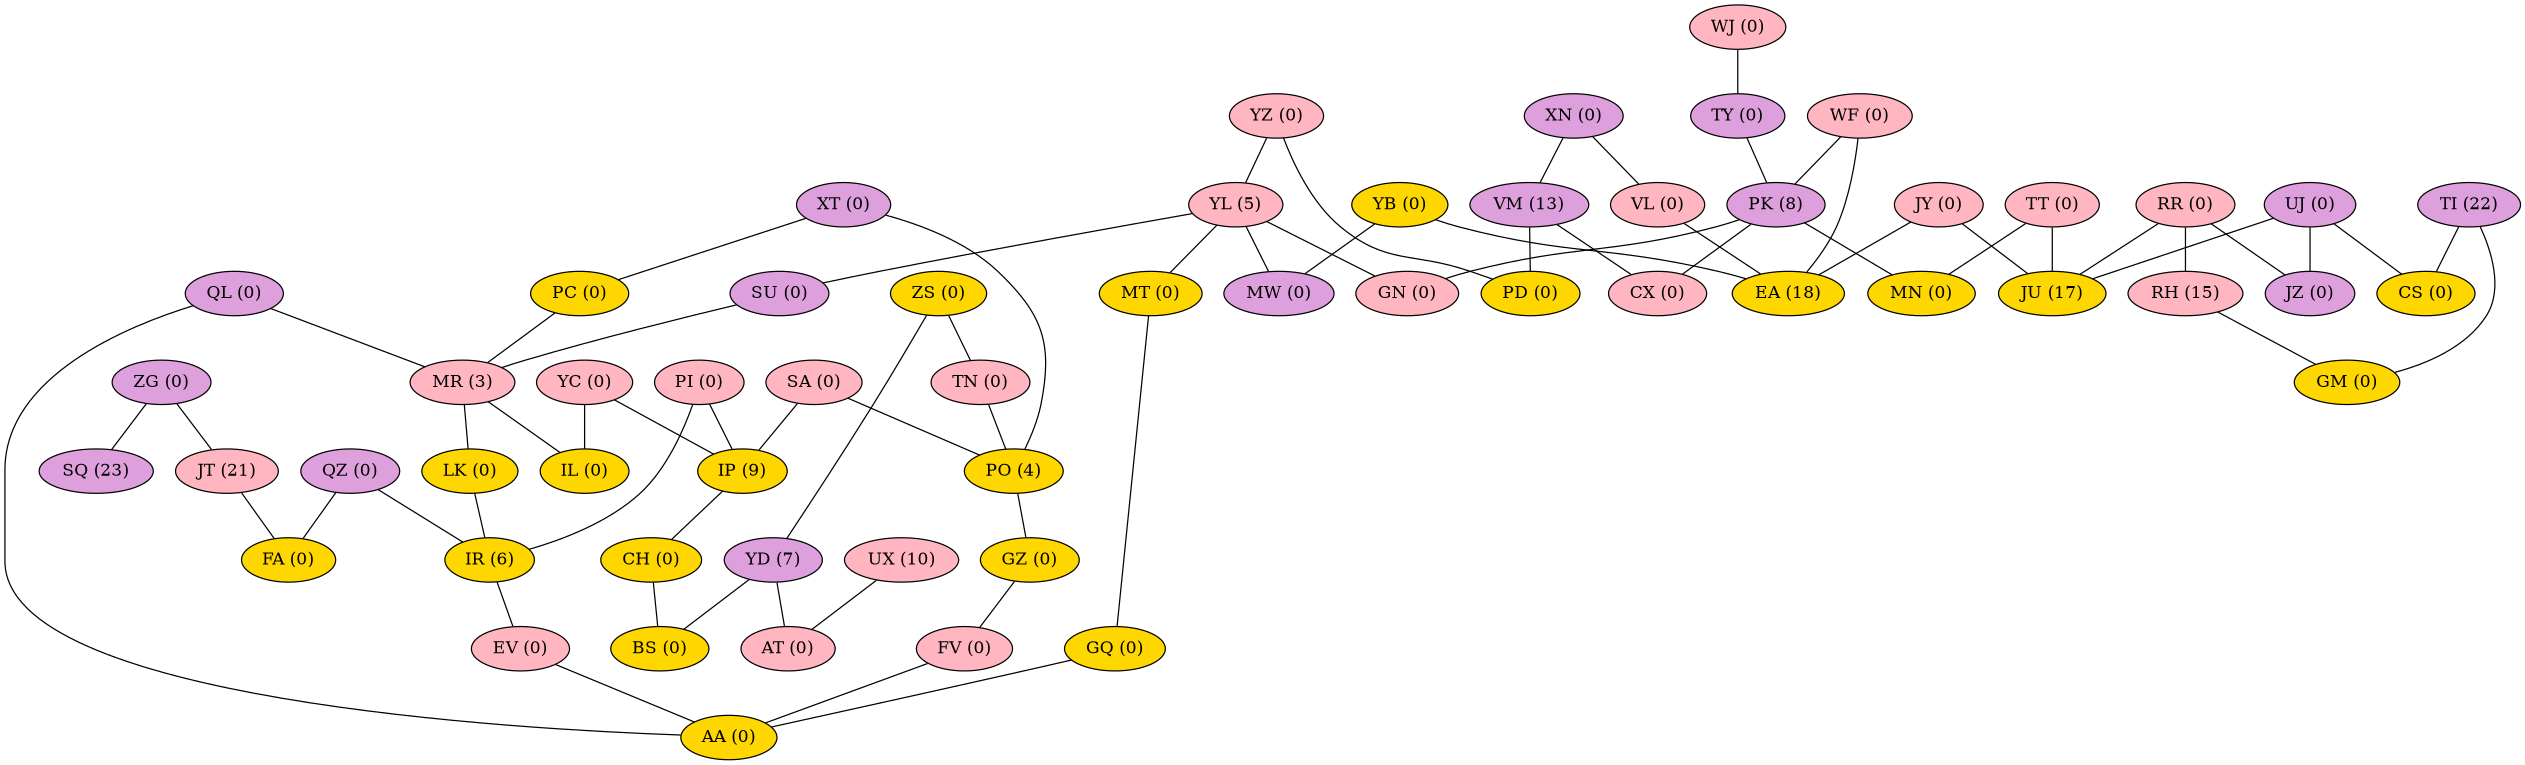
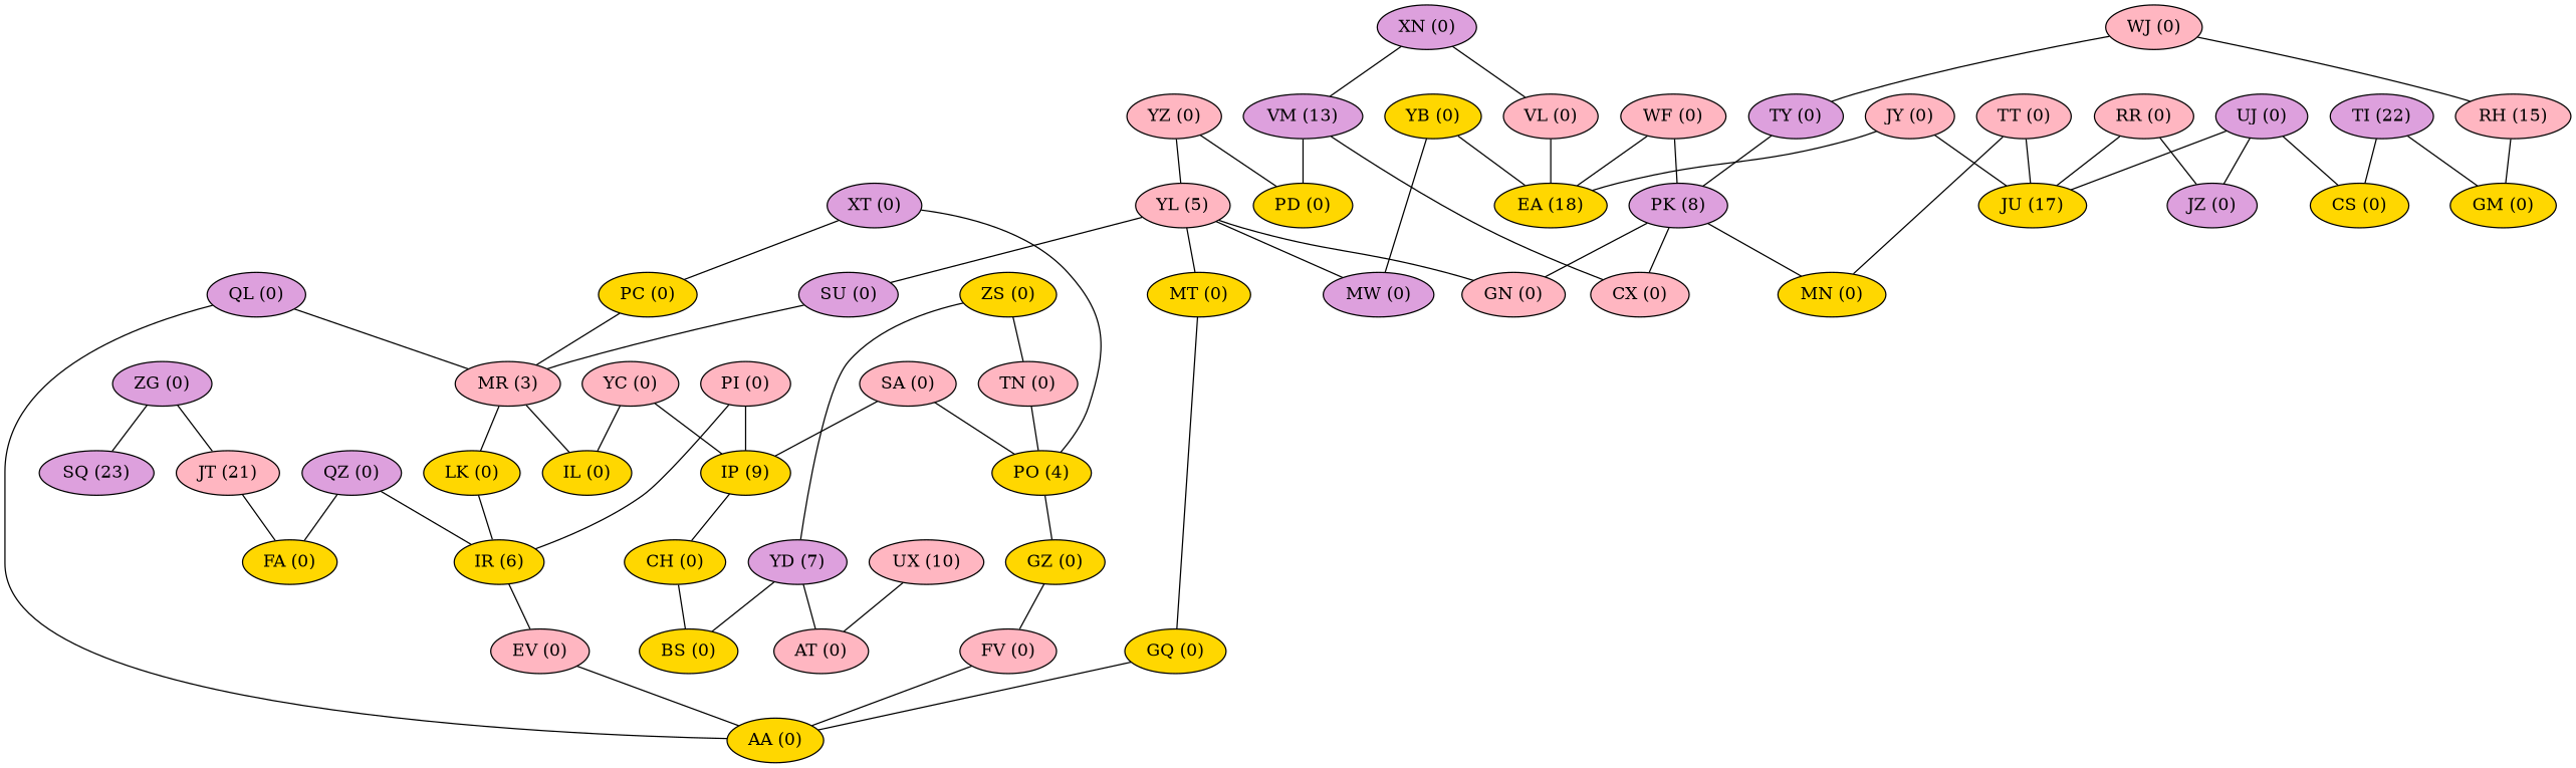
  graph {
    node [fillcolor=gold style=filled]
    n1 [fillcolor=plum label="QZ (0)"]
    n2 [label="FA (0)"]
    n3 [label="IR (6)"]
    n4 [fillcolor=lightpink label="EV (0)"]
    n5 [fillcolor=lightpink label="FV (0)"]
    n6 [label="AA (0)"]
    n7 [label="GZ (0)"]
    n8 [fillcolor=plum label="QL (0)"]
    n9 [fillcolor=lightpink label="MR (3)"]
    n10 [label="LK (0)"]
    n11 [label="IL (0)"]
    n12 [fillcolor=plum label="SQ (23)"]
    n13 [fillcolor=plum label="PK (8)"]
    n14 [label="MN (0)"]
    n15 [fillcolor=lightpink label="GN (0)"]
    n16 [fillcolor=lightpink label="CX (0)"]
    n17 [label="GQ (0)"]
    n18 [fillcolor=plum label="TI (22)"]
    n19 [label="GM (0)"]
    n20 [label="CS (0)"]
    n21 [label="JU (17)"]
    n22 [fillcolor=plum label="YD (7)"]
    n23 [label="BS (0)"]
    n24 [fillcolor=lightpink label="AT (0)"]
    n25 [label="YB (0)"]
    n26 [fillcolor=plum label="MW (0)"]
    n27 [label="EA (18)"]
    n28 [fillcolor=lightpink label="TN (0)"]
    n29 [label="PO (4)"]
    n30 [fillcolor=plum label="XN (0)"]
    n31 [fillcolor=plum label="VM (13)"]
    n32 [fillcolor=lightpink label="VL (0)"]
    n33 [label="PD (0)"]
    n34 [label="IP (9)"]
    n35 [label="CH (0)"]
    n36 [label="ZS (0)"]
    n37 [label="PC (0)"]
    n38 [fillcolor=lightpink label="YL (5)"]
    n39 [label="MT (0)"]
    n40 [fillcolor=plum label="SU (0)"]
    n41 [fillcolor=plum label="JZ (0)"]
    n42 [fillcolor=lightpink label="SA (0)"]
    n43 [fillcolor=plum label="XT (0)"]
    n44 [fillcolor=lightpink label="YC (0)"]
    n45 [fillcolor=lightpink label="RH (15)"]
    n46 [fillcolor=lightpink label="JY (0)"]
    n47 [fillcolor=plum label="TY (0)"]
    n48 [fillcolor=lightpink label="WJ (0)"]
    n49 [fillcolor=plum label="UJ (0)"]
    n50 [fillcolor=lightpink label="JT (21)"]
    n51 [fillcolor=lightpink label="UX (10)"]
    n52 [fillcolor=lightpink label="RR (0)"]
    n53 [fillcolor=lightpink label="TT (0)"]
    n54 [fillcolor=plum label="ZG (0)"]
    n55 [fillcolor=lightpink label="WF (0)"]
    n56 [fillcolor=lightpink label="YZ (0)"]
    n57 [fillcolor=lightpink label="PI (0)"]
    n1 -- n2
    n1 -- n3
    n3 -- n4
    n4 -- n6
    n5 -- n6
    n7 -- n5
    n8 -- n6
    n8 -- n9
    n9 -- n10
    n9 -- n11
    n10 -- n3
    n13 -- n14
    n13 -- n15
    n13 -- n16
    n17 -- n6
    n18 -- n19
    n18 -- n20
    n22 -- n23
    n22 -- n24
    n25 -- n26
    n25 -- n27
    n28 -- n29
    n29 -- n7
    n30 -- n31
    n30 -- n32
    n31 -- n16
    n31 -- n33
    n32 -- n27
    n34 -- n35
    n35 -- n23
    n36 -- n22
    n36 -- n28
    n37 -- n9
    n38 -- n15
    n38 -- n26
    n38 -- n39
    n38 -- n40
    n39 -- n17
    n40 -- n9
    n42 -- n29
    n42 -- n34
    n43 -- n29
    n43 -- n37
    n44 -- n11
    n44 -- n34
    n45 -- n19
    n46 -- n21
    n46 -- n27
    n47 -- n13
-   n52 -- n45
+   n48 -- n45
    n48 -- n47
    n49 -- n20
    n49 -- n21
    n49 -- n41
    n50 -- n2
    n51 -- n24
    n52 -- n21
    n52 -- n41
    n53 -- n14
    n53 -- n21
    n54 -- n12
    n54 -- n50
    n55 -- n13
    n55 -- n27
    n56 -- n33
    n56 -- n38
    n57 -- n3
    n57 -- n34
  }
